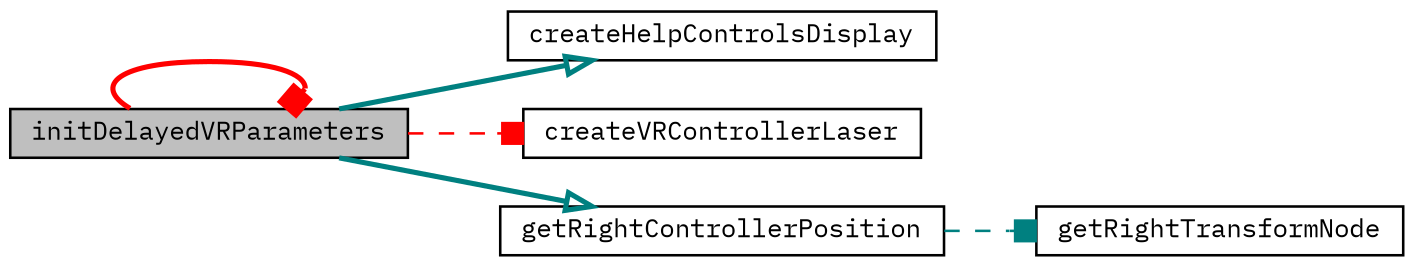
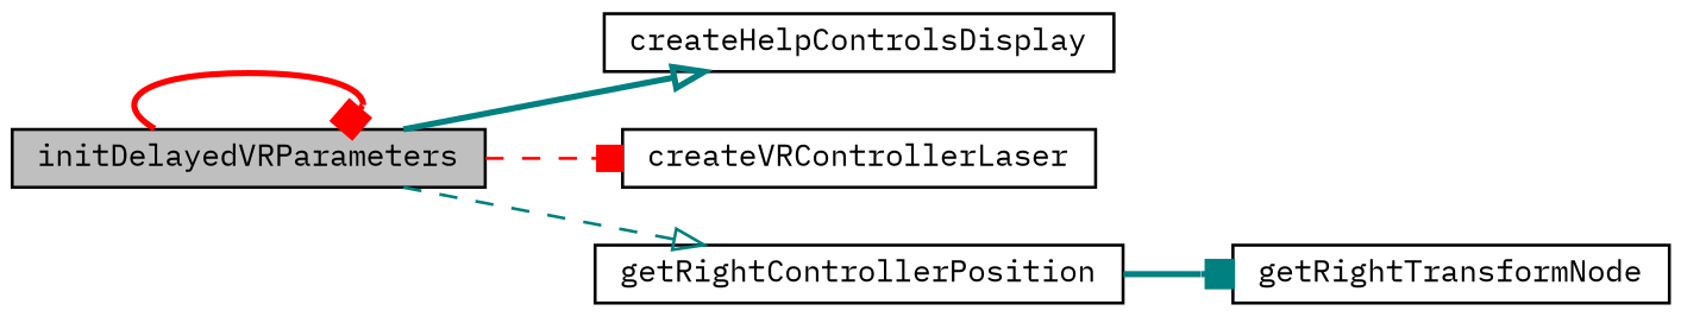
  digraph {
    fontname="IBM Plex Mono"
    rankdir=LR
    node [color=black fontname="IBM Plex Mono" fontsize=10 shape=record]
    edge [arrowhead=box color=teal fontname="IBM Plex Mono" fontsize=10 labelfontname=Helvetica labelfontsize=10 style=dashed]
    n1 [fillcolor=grey75 fontcolor=black height=0.2 label=initDelayedVRParameters style=filled width=0.4]
    n2 [height=0.2 label=createHelpControlsDisplay width=0.4]
    n3 [height=0.2 label=createVRControllerLaser width=0.4]
    n4 [height=0.2 label=getRightControllerPosition width=0.4]
    n5 [height=0.2 label=getRightTransformNode width=0.4]
    n1 -> n1 [color=red style=bold]
    n1 -> n2 [arrowhead=onormal style=bold]
    n1 -> n3 [color=red]
-   n1 -> n4 [arrowhead=onormal style=bold]
-   n4 -> n5
+   n1 -> n4 [arrowhead=onormal]
+   n4 -> n5 [style=bold]
  }
